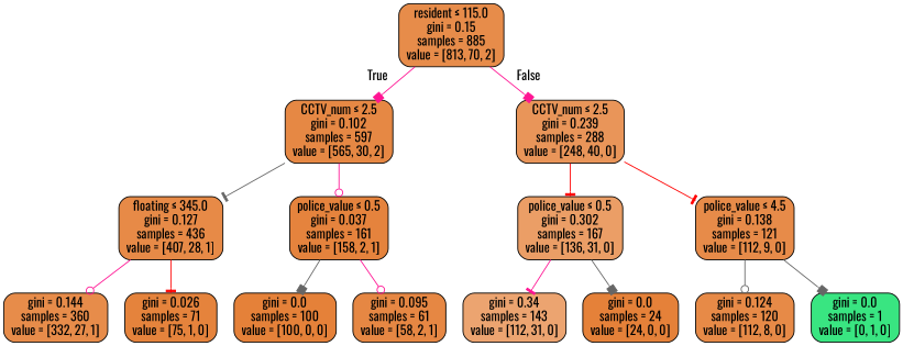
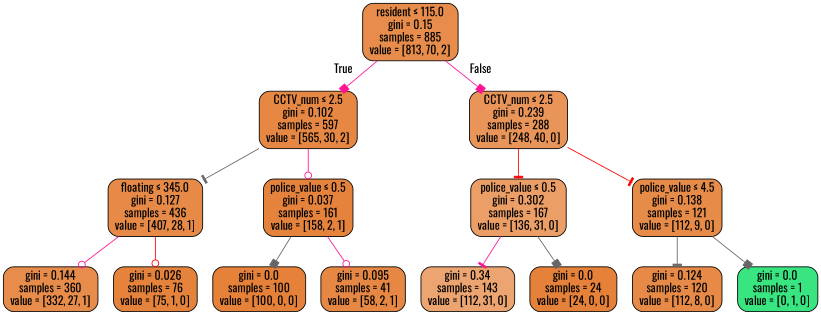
  digraph {
    fontname=Oswald
    node [color=black fillcolor="#e78c4a" fontname=Oswald shape=box style="filled, rounded"]
    edge [arrowhead=tee color=deeppink fontname=Oswald]
    n1 [label=<resident &le; 115.0<br/>gini = 0.15<br/>samples = 885<br/>value = [813, 70, 2]>]
    n2 [fillcolor="#e68844" label=<CCTV_num &le; 2.5<br/>gini = 0.102<br/>samples = 597<br/>value = [565, 30, 2]>]
    n3 [fillcolor="#e99559" label=<CCTV_num &le; 2.5<br/>gini = 0.239<br/>samples = 288<br/>value = [248, 40, 0]>]
    n4 [fillcolor="#e78a47" label=<floating &le; 345.0<br/>gini = 0.127<br/>samples = 436<br/>value = [407, 28, 1]>]
    n5 [fillcolor="#e5833d" label=<police_value &le; 0.5<br/>gini = 0.037<br/>samples = 161<br/>value = [158, 2, 1]>]
    n6 [fillcolor="#eb9e66" label=<police_value &le; 0.5<br/>gini = 0.302<br/>samples = 167<br/>value = [136, 31, 0]>]
    n7 [fillcolor="#e78b49" label=<police_value &le; 4.5<br/>gini = 0.138<br/>samples = 121<br/>value = [112, 9, 0]>]
    n8 [label=<gini = 0.144<br/>samples = 360<br/>value = [332, 27, 1]>]
-   n9 [fillcolor="#e5833c" label=<gini = 0.026<br/>samples = 71<br/>value = [75, 1, 0]>]
+   n9 [fillcolor="#e5833c" label=<gini = 0.026<br/>samples = 76<br/>value = [75, 1, 0]>]
    n10 [fillcolor="#e58139" label=<gini = 0.0<br/>samples = 100<br/>value = [100, 0, 0]>]
-   n11 [fillcolor="#e68743" label=<gini = 0.095<br/>samples = 61<br/>value = [58, 2, 1]>]
+   n11 [fillcolor="#e68743" label=<gini = 0.095<br/>samples = 41<br/>value = [58, 2, 1]>]
    n12 [fillcolor="#eca470" label=<gini = 0.34<br/>samples = 143<br/>value = [112, 31, 0]>]
    n13 [fillcolor="#e58139" label=<gini = 0.0<br/>samples = 24<br/>value = [24, 0, 0]>]
    n14 [fillcolor="#e78a47" label=<gini = 0.124<br/>samples = 120<br/>value = [112, 8, 0]>]
    n15 [fillcolor="#39e581" label=<gini = 0.0<br/>samples = 1<br/>value = [0, 1, 0]>]
    n1 -> n2 [arrowhead=box headlabel=True labelangle=45 labeldistance=2.5]
    n1 -> n3 [arrowhead=box headlabel=False labelangle=-45 labeldistance=2.5]
    n2 -> n4 [color=gray40]
    n2 -> n5 [arrowhead=odot]
    n3 -> n6 [color=red]
    n3 -> n7 [color=red]
    n4 -> n8 [arrowhead=odot]
-   n4 -> n9 [color=red]
+   n4 -> n9 [arrowhead=odot color=red]
    n5 -> n10 [arrowhead=box color=gray40]
    n5 -> n11 [arrowhead=odot]
    n6 -> n12
    n6 -> n13 [arrowhead=box color=gray40]
-   n7 -> n14 [arrowhead=odot color=gray40]
+   n7 -> n14 [color=gray40]
    n7 -> n15 [arrowhead=box color=gray40]
  }
